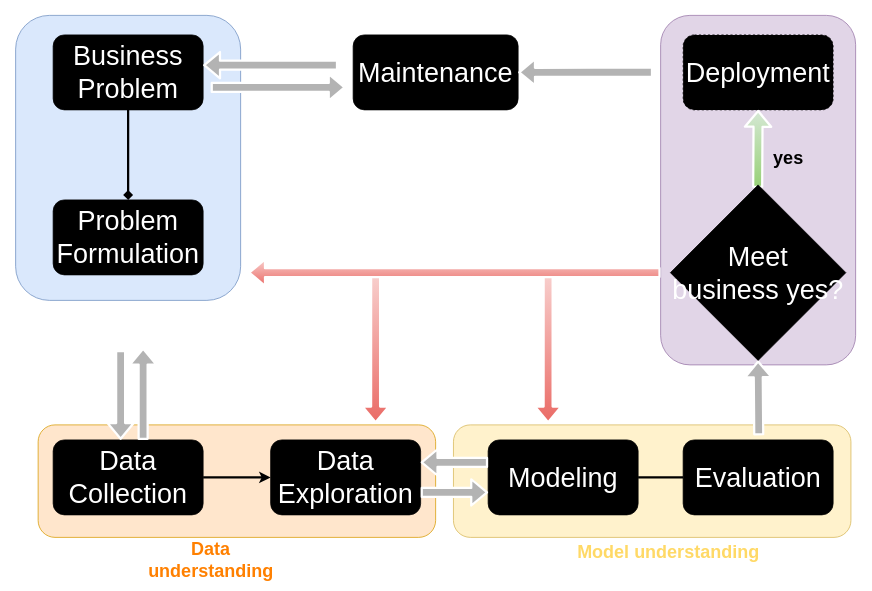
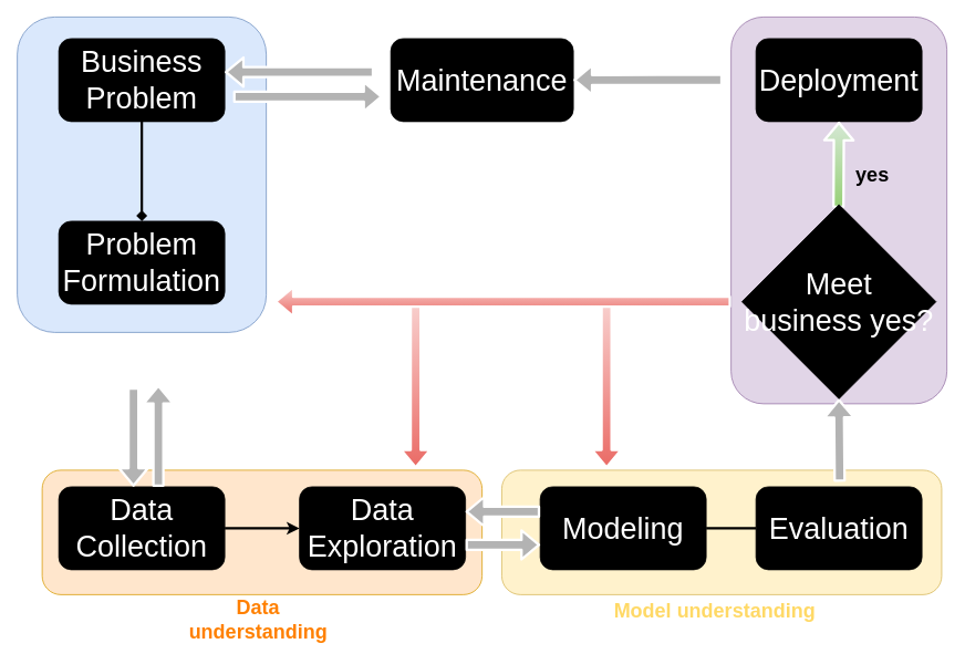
  <mxCell id="0" />
  <mxCell id="1" parent="0" />
  <mxCell id="2" value="" style="rounded=1;whiteSpace=wrap;html=1;fillColor=#fff2cc;strokeColor=#d6b656;" parent="1" vertex="1"><mxGeometry x="603.75" y="566" width="530" height="150" as="geometry" /></mxCell>
  <mxCell id="3" value="" style="rounded=1;whiteSpace=wrap;html=1;fillColor=#e1d5e7;strokeColor=#9673a6;" parent="1" vertex="1"><mxGeometry x="880" y="20" width="260" height="466" as="geometry" /></mxCell>
  <mxCell id="4" value="" style="rounded=1;whiteSpace=wrap;html=1;fillColor=#ffe6cc;strokeColor=#d79b00;" parent="1" vertex="1"><mxGeometry x="50" y="566" width="530" height="150" as="geometry" /></mxCell>
  <mxCell id="5" value="" style="rounded=1;whiteSpace=wrap;html=1;fillColor=#dae8fc;strokeColor=#6c8ebf;" parent="1" vertex="1"><mxGeometry x="20" y="20" width="300" height="380" as="geometry" /></mxCell>
  <mxCell id="6" style="edgeStyle=orthogonalEdgeStyle;rounded=0;orthogonalLoop=1;jettySize=auto;html=1;strokeColor=#000000;strokeWidth=3;endArrow=diamond;" parent="1" source="7" target="8" edge="1"><mxGeometry relative="1" as="geometry" /></mxCell>
  <mxCell id="7" value="&lt;font style=&quot;font-size: 36px ; background-color: rgb(0 , 0 , 0)&quot; color=&quot;#ffffff&quot;&gt;Business&lt;br&gt;Problem&lt;/font&gt;" style="rounded=1;whiteSpace=wrap;html=1;fillColor=#000000;" parent="1" vertex="1"><mxGeometry x="70" y="46" width="200" height="100" as="geometry" /></mxCell>
  <mxCell id="8" value="&lt;span style=&quot;font-size: 36px&quot;&gt;&lt;font color=&quot;#ffffff&quot;&gt;Problem Formulation&lt;/font&gt;&lt;/span&gt;" style="rounded=1;whiteSpace=wrap;html=1;fillColor=#000000;" parent="1" vertex="1"><mxGeometry x="70" y="266" width="200" height="100" as="geometry" /></mxCell>
  <mxCell id="9" style="edgeStyle=orthogonalEdgeStyle;rounded=0;orthogonalLoop=1;jettySize=auto;html=1;exitX=1;exitY=0.5;exitDx=0;exitDy=0;strokeWidth=3;" parent="1" source="10" target="11" edge="1"><mxGeometry relative="1" as="geometry" /></mxCell>
  <mxCell id="10" value="&lt;span style=&quot;font-size: 36px&quot;&gt;&lt;font color=&quot;#ffffff&quot;&gt;Data Collection&lt;/font&gt;&lt;/span&gt;" style="rounded=1;whiteSpace=wrap;html=1;fillColor=#000000;" parent="1" vertex="1"><mxGeometry x="70" y="586" width="200" height="100" as="geometry" /></mxCell>
  <mxCell id="11" value="&lt;span style=&quot;font-size: 36px&quot;&gt;&lt;font color=&quot;#ffffff&quot;&gt;Data Exploration&lt;/font&gt;&lt;/span&gt;" style="rounded=1;whiteSpace=wrap;html=1;fillColor=#000000;" parent="1" vertex="1"><mxGeometry x="360" y="586" width="200" height="100" as="geometry" /></mxCell>
  <mxCell id="12" style="edgeStyle=orthogonalEdgeStyle;rounded=0;orthogonalLoop=1;jettySize=auto;html=1;entryX=0;entryY=0.5;entryDx=0;entryDy=0;strokeColor=#000000;strokeWidth=3;endArrow=none;" parent="1" source="13" target="14" edge="1"><mxGeometry relative="1" as="geometry" /></mxCell>
  <mxCell id="13" value="&lt;span style=&quot;font-size: 36px&quot;&gt;&lt;font color=&quot;#ffffff&quot;&gt;Modeling&lt;/font&gt;&lt;/span&gt;" style="rounded=1;whiteSpace=wrap;html=1;fillColor=#000000;" parent="1" vertex="1"><mxGeometry x="650" y="586" width="200" height="100" as="geometry" /></mxCell>
  <mxCell id="14" value="&lt;span style=&quot;font-size: 36px&quot;&gt;&lt;font color=&quot;#ffffff&quot;&gt;Evaluation&lt;/font&gt;&lt;/span&gt;" style="rounded=1;whiteSpace=wrap;html=1;fillColor=#000000;" parent="1" vertex="1"><mxGeometry x="910" y="586" width="200" height="100" as="geometry" /></mxCell>
- <mxCell id="15" value="&lt;span style=&quot;font-size: 36px&quot;&gt;&lt;font color=&quot;#ffffff&quot;&gt;Deployment&lt;/font&gt;&lt;/span&gt;" style="rounded=1;whiteSpace=wrap;html=1;fillColor=#000000;dashed=1;" parent="1" vertex="1"><mxGeometry x="910" y="46" width="200" height="100" as="geometry" /></mxCell>
+ <mxCell id="15" value="&lt;span style=&quot;font-size: 36px&quot;&gt;&lt;font color=&quot;#ffffff&quot;&gt;Deployment&lt;/font&gt;&lt;/span&gt;" style="rounded=1;whiteSpace=wrap;html=1;fillColor=#000000;" parent="1" vertex="1"><mxGeometry x="910" y="46" width="200" height="100" as="geometry" /></mxCell>
  <mxCell id="16" value="&lt;span style=&quot;font-size: 36px&quot;&gt;&lt;font color=&quot;#ffffff&quot;&gt;Maintenance&lt;/font&gt;&lt;/span&gt;" style="rounded=1;whiteSpace=wrap;html=1;fillColor=#000000;" parent="1" vertex="1"><mxGeometry x="470" y="46" width="220" height="100" as="geometry" /></mxCell>
- <mxCell id="17" value="&lt;span style=&quot;font-size: 24px&quot;&gt;&lt;b&gt;&lt;font color=&quot;#ff8000&quot;&gt;Data &lt;br&gt;understanding&lt;/font&gt;&lt;/b&gt;&lt;/span&gt;" style="text;html=1;align=center;verticalAlign=middle;resizable=0;points=[];autosize=1;" parent="1" vertex="1"><mxGeometry x="190" y="726" width="180" height="40" as="geometry" /></mxCell>
+ <mxCell id="17" value="&lt;span style=&quot;font-size: 24px&quot;&gt;&lt;b&gt;&lt;font color=&quot;#ff8000&quot;&gt;Data &lt;br&gt;understanding&lt;/font&gt;&lt;/b&gt;&lt;/span&gt;" style="text;html=1;align=center;verticalAlign=middle;resizable=0;points=[];autosize=1;" parent="1" vertex="1"><mxGeometry x="220" y="726" width="180" height="40" as="geometry" /></mxCell>
  <mxCell id="18" value="" style="shape=flexArrow;endArrow=classic;html=1;strokeWidth=3;exitX=1;exitY=0.5;exitDx=0;exitDy=0;strokeColor=#FFFFFF;fillColor=#B3B3B3;" parent="1" edge="1"><mxGeometry width="50" height="50" relative="1" as="geometry"><mxPoint x="560" y="656" as="sourcePoint" /><mxPoint x="650" y="656" as="targetPoint" /></mxGeometry></mxCell>
  <mxCell id="19" value="" style="shape=flexArrow;endArrow=classic;html=1;strokeWidth=3;strokeColor=#FFFFFF;fillColor=#B3B3B3;" parent="1" edge="1"><mxGeometry width="50" height="50" relative="1" as="geometry"><mxPoint x="450" y="86" as="sourcePoint" /><mxPoint x="270" y="86.41" as="targetPoint" /></mxGeometry></mxCell>
  <mxCell id="20" value="" style="shape=flexArrow;endArrow=classic;html=1;strokeWidth=3;exitX=1;exitY=0.5;exitDx=0;exitDy=0;strokeColor=#FFFFFF;fillColor=#B3B3B3;entryX=0.45;entryY=0;entryDx=0;entryDy=0;entryPerimeter=0;" parent="1" target="10" edge="1"><mxGeometry width="50" height="50" relative="1" as="geometry"><mxPoint x="160" y="466" as="sourcePoint" /><mxPoint x="250" y="466" as="targetPoint" /></mxGeometry></mxCell>
  <mxCell id="21" value="" style="shape=flexArrow;endArrow=classic;html=1;strokeWidth=3;strokeColor=#FFFFFF;fillColor=#B3B3B3;" parent="1" edge="1"><mxGeometry width="50" height="50" relative="1" as="geometry"><mxPoint x="1010.82" y="580" as="sourcePoint" /><mxPoint x="1010" y="480" as="targetPoint" /></mxGeometry></mxCell>
- <mxCell id="22" value="&lt;span style=&quot;font-size: 24px&quot;&gt;&lt;b&gt;&lt;font color=&quot;#ffd966&quot;&gt;Model understanding&lt;/font&gt;&lt;/b&gt;&lt;/span&gt;" style="text;html=1;align=center;verticalAlign=middle;resizable=0;points=[];autosize=1;" parent="1" vertex="1"><mxGeometry x="760" y="726" width="260" height="20" as="geometry" /></mxCell>
+ <mxCell id="22" value="&lt;span style=&quot;font-size: 24px&quot;&gt;&lt;b&gt;&lt;font color=&quot;#ffd966&quot;&gt;Model understanding&lt;/font&gt;&lt;/b&gt;&lt;/span&gt;" style="text;html=1;align=center;verticalAlign=middle;resizable=0;points=[];autosize=1;" parent="1" vertex="1"><mxGeometry x="730" y="726" width="260" height="20" as="geometry" /></mxCell>
  <mxCell id="23" value="" style="shape=flexArrow;endArrow=classic;html=1;strokeWidth=3;entryX=0.5;entryY=1;entryDx=0;entryDy=0;fillColor=#d5e8d4;gradientColor=#97d077;strokeColor=#FFFFFF;" parent="1" target="15" edge="1"><mxGeometry width="50" height="50" relative="1" as="geometry"><mxPoint x="1009.41" y="250" as="sourcePoint" /><mxPoint x="1009.41" y="170" as="targetPoint" /></mxGeometry></mxCell>
  <mxCell id="24" value="&lt;span style=&quot;font-size: 24px&quot;&gt;&lt;b&gt;yes&lt;/b&gt;&lt;/span&gt;" style="text;html=1;align=center;verticalAlign=middle;resizable=0;points=[];autosize=1;" parent="1" vertex="1"><mxGeometry x="1020" y="200" width="60" height="20" as="geometry" /></mxCell>
  <mxCell id="25" value="&lt;span style=&quot;font-size: 24px&quot;&gt;&lt;b&gt;&lt;font color=&quot;#ffffff&quot;&gt;no&lt;/font&gt;&lt;/b&gt;&lt;/span&gt;" style="text;html=1;align=center;verticalAlign=middle;resizable=0;points=[];autosize=1;" parent="1" vertex="1"><mxGeometry x="810" y="326" width="40" height="20" as="geometry" /></mxCell>
  <mxCell id="26" value="" style="shape=flexArrow;endArrow=classic;html=1;strokeWidth=3;strokeColor=#FFFFFF;fillColor=#B3B3B3;" parent="1" edge="1"><mxGeometry width="50" height="50" relative="1" as="geometry"><mxPoint x="870" y="95.5" as="sourcePoint" /><mxPoint x="690" y="95.91" as="targetPoint" /></mxGeometry></mxCell>
  <mxCell id="27" value="" style="shape=flexArrow;endArrow=classic;html=1;strokeWidth=3;exitX=1;exitY=0.5;exitDx=0;exitDy=0;strokeColor=#FFFFFF;fillColor=#B3B3B3;" parent="1" edge="1"><mxGeometry width="50" height="50" relative="1" as="geometry"><mxPoint x="650" y="616" as="sourcePoint" /><mxPoint x="560" y="616" as="targetPoint" /></mxGeometry></mxCell>
  <mxCell id="28" value="" style="shape=flexArrow;endArrow=classic;html=1;strokeWidth=3;strokeColor=#FFFFFF;fillColor=#B3B3B3;entryX=0.45;entryY=0;entryDx=0;entryDy=0;entryPerimeter=0;" parent="1" edge="1"><mxGeometry width="50" height="50" relative="1" as="geometry"><mxPoint x="190" y="586" as="sourcePoint" /><mxPoint x="190" y="463" as="targetPoint" /></mxGeometry></mxCell>
  <mxCell id="29" value="" style="shape=flexArrow;endArrow=classic;html=1;strokeWidth=3;fillColor=#f8cecc;entryX=0.849;entryY=-0.013;entryDx=0;entryDy=0;entryPerimeter=0;gradientColor=#ea6b66;strokeColor=#FFFFFF;" parent="1" target="4" edge="1"><mxGeometry width="50" height="50" relative="1" as="geometry"><mxPoint x="500" y="366" as="sourcePoint" /><mxPoint x="330" y="426.09" as="targetPoint" /></mxGeometry></mxCell>
  <mxCell id="30" value="" style="shape=flexArrow;endArrow=classic;html=1;strokeWidth=3;fillColor=#f8cecc;entryX=0.849;entryY=-0.013;entryDx=0;entryDy=0;entryPerimeter=0;gradientColor=#ea6b66;strokeColor=#FFFFFF;" parent="1" edge="1"><mxGeometry width="50" height="50" relative="1" as="geometry"><mxPoint x="730.03" y="366" as="sourcePoint" /><mxPoint x="730" y="564.05" as="targetPoint" /></mxGeometry></mxCell>
  <mxCell id="31" value="" style="shape=flexArrow;endArrow=classic;html=1;strokeWidth=3;fillColor=#f8cecc;gradientColor=#ea6b66;strokeColor=#FFFFFF;" parent="1" edge="1"><mxGeometry width="50" height="50" relative="1" as="geometry"><mxPoint x="880" y="362.91" as="sourcePoint" /><mxPoint x="330" y="363" as="targetPoint" /></mxGeometry></mxCell>
  <mxCell id="32" value="" style="shape=flexArrow;endArrow=classic;html=1;strokeWidth=3;strokeColor=#FFFFFF;fillColor=#B3B3B3;" parent="1" edge="1"><mxGeometry width="50" height="50" relative="1" as="geometry"><mxPoint x="280" y="116" as="sourcePoint" /><mxPoint x="460" y="116" as="targetPoint" /></mxGeometry></mxCell>
  <mxCell id="33" value="&lt;font style=&quot;font-size: 36px&quot; color=&quot;#ffffff&quot;&gt;Meet&lt;br&gt;business yes?&lt;/font&gt;" style="rhombus;whiteSpace=wrap;html=1;fillColor=#000000;" parent="1" vertex="1"><mxGeometry x="893" y="246" width="234" height="234" as="geometry" /></mxCell>
